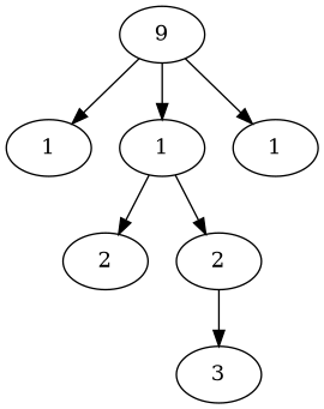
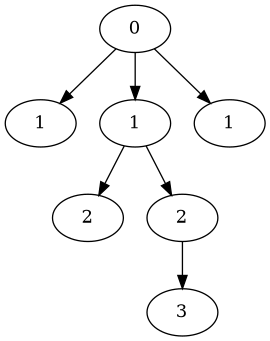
  digraph {
    rankdir=TB
-   n1 [label=9]
+   n1 [label=0]
    n2 [label=1]
    n3 [label=1]
    n4 [label=1]
    n5 [label=2]
    n6 [label=2]
    n7 [label=3]
    n1 -> n2
    n1 -> n3
    n1 -> n4
    n3 -> n5
    n3 -> n6
    n6 -> n7
  }
